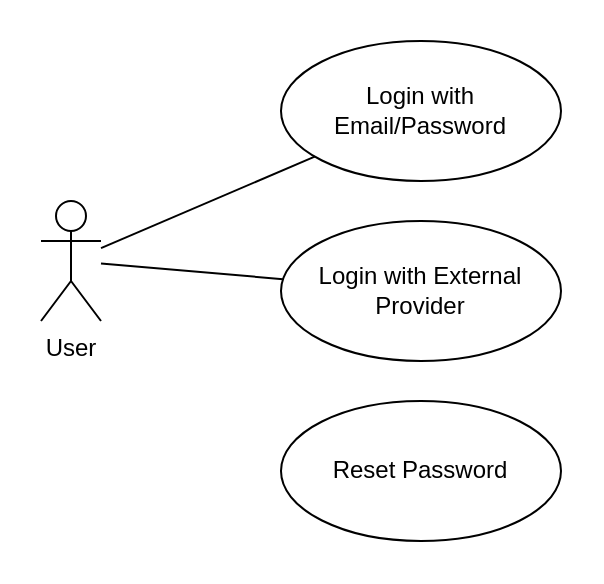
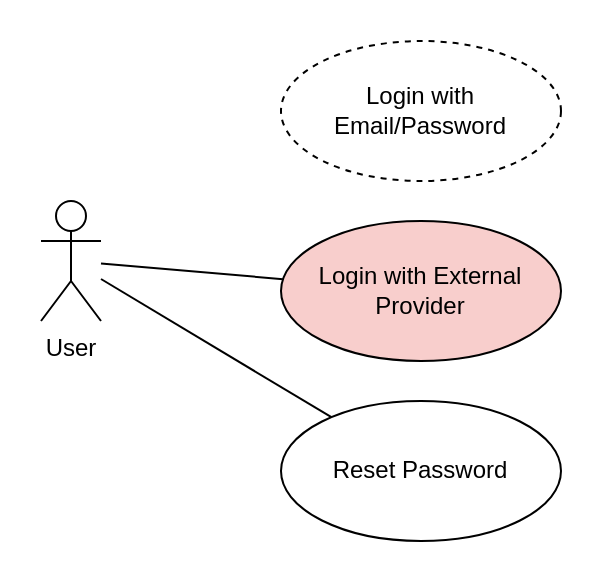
  <mxCell id="0" />
  <mxCell id="1" parent="0" />
  <mxCell id="2" value="User" style="shape=umlActor;verticalLabelPosition=bottom;verticalAlign=top;html=1;" vertex="1" parent="1"><mxGeometry x="20" y="100" width="30" height="60" as="geometry" /></mxCell>
- <mxCell id="3" value="Login with Email/Password" style="ellipse;whiteSpace=wrap;html=1;" vertex="1" parent="1"><mxGeometry x="140" y="20" width="140" height="70" as="geometry" /></mxCell>
- <mxCell id="4" value="Login with External Provider" style="ellipse;whiteSpace=wrap;html=1;" vertex="1" parent="1"><mxGeometry x="140" y="110" width="140" height="70" as="geometry" /></mxCell>
+ <mxCell id="3" value="Login with Email/Password" style="ellipse;whiteSpace=wrap;html=1;dashed=1;" vertex="1" parent="1"><mxGeometry x="140" y="20" width="140" height="70" as="geometry" /></mxCell>
+ <mxCell id="4" value="Login with External Provider" style="ellipse;whiteSpace=wrap;html=1;fillColor=#f8cecc;" vertex="1" parent="1"><mxGeometry x="140" y="110" width="140" height="70" as="geometry" /></mxCell>
  <mxCell id="5" value="Reset Password" style="ellipse;whiteSpace=wrap;html=1;" vertex="1" parent="1"><mxGeometry x="140" y="200" width="140" height="70" as="geometry" /></mxCell>
- <mxCell id="6" value="" style="endArrow=none;html=1;rounded=0;" edge="1" parent="1" source="2" target="3"><mxGeometry width="50" height="50" relative="1" as="geometry" /></mxCell>
+ <mxCell id="6" value="" style="endArrow=none;html=1;rounded=0;" edge="1" parent="1" source="2" target="5"><mxGeometry width="50" height="50" relative="1" as="geometry" /></mxCell>
  <mxCell id="7" value="" style="endArrow=none;html=1;rounded=0;" edge="1" parent="1" source="2" target="4"><mxGeometry width="50" height="50" relative="1" as="geometry" /></mxCell>
